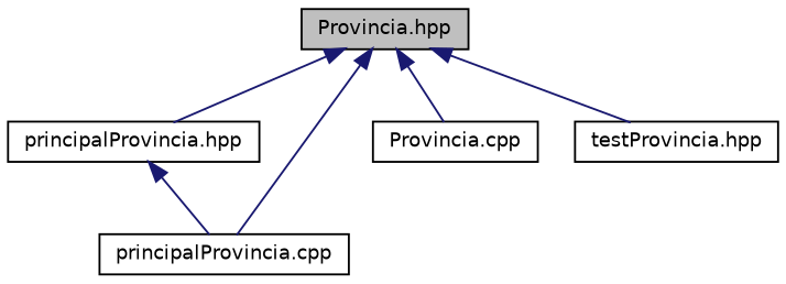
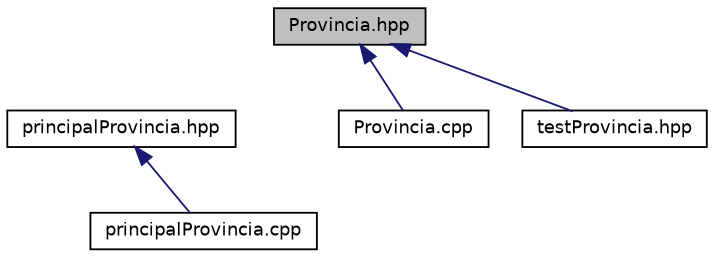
  digraph {
    node [color=black fillcolor=white fontname=Helvetica fontsize=10 shape=record style=filled]
    edge [color=midnightblue dir=back fontname=Helvetica fontsize=10 labelfontname=Helvetica labelfontsize=10 style=solid]
    n1 [fillcolor=grey75 fontcolor=black height=0.2 label="Provincia.hpp" width=0.4]
    n2 [height=0.2 label="principalProvincia.hpp" width=0.4]
    n3 [height=0.2 label="principalProvincia.cpp" width=0.4]
    n4 [height=0.2 label="Provincia.cpp" width=0.4]
    n5 [height=0.2 label="testProvincia.hpp" width=0.4]
-   n1 -> n2
-   n1 -> n3
    n1 -> n4
    n1 -> n5
    n2 -> n3
  }
